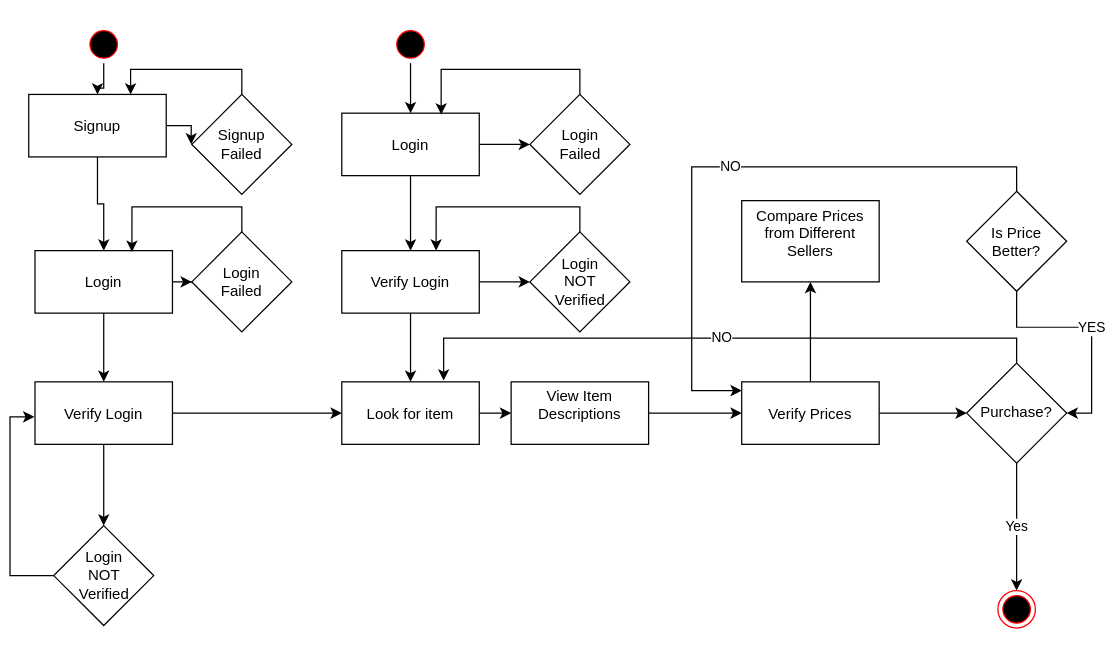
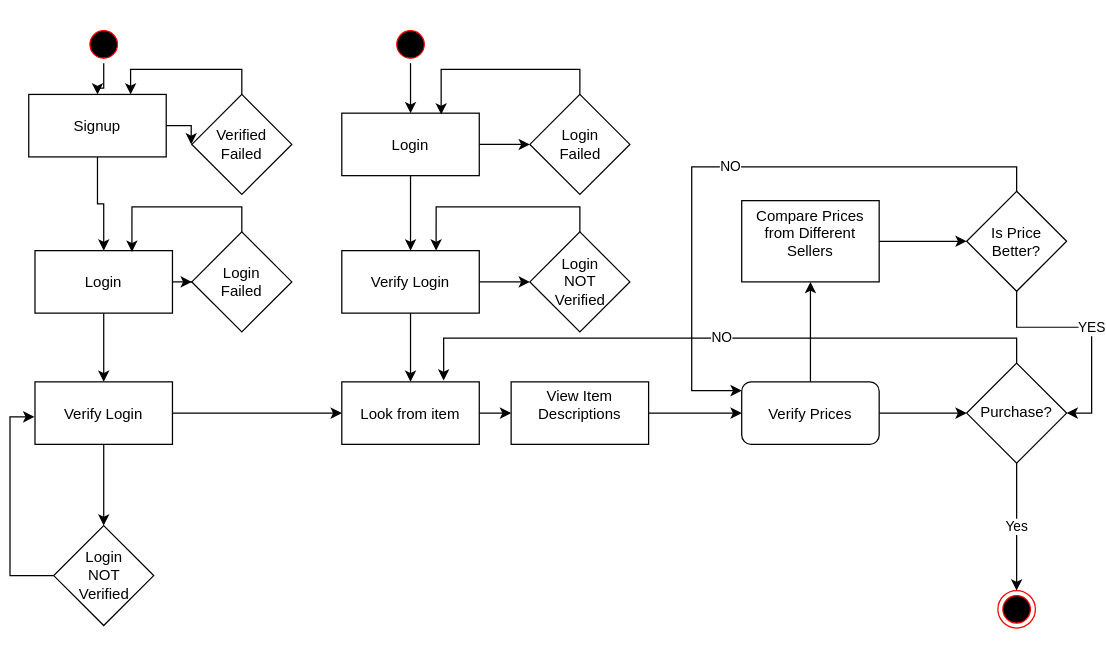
  <mxCell id="0" />
  <mxCell id="1" parent="0" />
  <mxCell id="2" style="edgeStyle=orthogonalEdgeStyle;rounded=0;orthogonalLoop=1;jettySize=auto;html=1;" edge="1" parent="1" source="13" target="29"><mxGeometry relative="1" as="geometry" /></mxCell>
  <mxCell id="3" value="" style="edgeStyle=orthogonalEdgeStyle;rounded=0;orthogonalLoop=1;jettySize=auto;html=1;" edge="1" parent="1" source="30" target="38"><mxGeometry relative="1" as="geometry" /></mxCell>
  <mxCell id="4" value="" style="edgeStyle=orthogonalEdgeStyle;rounded=0;orthogonalLoop=1;jettySize=auto;html=1;" edge="1" parent="1" source="5" target="8"><mxGeometry relative="1" as="geometry" /></mxCell>
  <mxCell id="5" value="" style="ellipse;shape=startState;fillColor=#000000;strokeColor=#ff0000;" vertex="1" parent="1"><mxGeometry x="65.5" y="20" width="30" height="30" as="geometry" /></mxCell>
  <mxCell id="6" value="" style="edgeStyle=orthogonalEdgeStyle;rounded=0;orthogonalLoop=1;jettySize=auto;html=1;" edge="1" parent="1" source="8" target="11"><mxGeometry relative="1" as="geometry" /></mxCell>
  <mxCell id="7" value="" style="edgeStyle=orthogonalEdgeStyle;rounded=0;orthogonalLoop=1;jettySize=auto;html=1;" edge="1" parent="1" source="8" target="19"><mxGeometry relative="1" as="geometry" /></mxCell>
  <mxCell id="8" value="Signup" style="" vertex="1" parent="1"><mxGeometry x="20.5" y="75" width="110" height="50" as="geometry" /></mxCell>
  <mxCell id="9" value="" style="edgeStyle=orthogonalEdgeStyle;rounded=0;orthogonalLoop=1;jettySize=auto;html=1;" edge="1" parent="1" source="11" target="13"><mxGeometry relative="1" as="geometry" /></mxCell>
  <mxCell id="10" value="" style="edgeStyle=orthogonalEdgeStyle;rounded=0;orthogonalLoop=1;jettySize=auto;html=1;" edge="1" parent="1" source="11" target="17"><mxGeometry relative="1" as="geometry" /></mxCell>
  <mxCell id="11" value="Login" style="" vertex="1" parent="1"><mxGeometry x="25.5" y="200" width="110" height="50" as="geometry" /></mxCell>
  <mxCell id="12" value="" style="edgeStyle=orthogonalEdgeStyle;rounded=0;orthogonalLoop=1;jettySize=auto;html=1;" edge="1" parent="1" source="13" target="15"><mxGeometry relative="1" as="geometry" /></mxCell>
  <mxCell id="13" value="Verify Login" style="" vertex="1" parent="1"><mxGeometry x="25.5" y="305" width="110" height="50" as="geometry" /></mxCell>
  <mxCell id="14" style="edgeStyle=orthogonalEdgeStyle;rounded=0;orthogonalLoop=1;jettySize=auto;html=1;exitX=0;exitY=0.5;exitDx=0;exitDy=0;entryX=-0.005;entryY=0.56;entryDx=0;entryDy=0;entryPerimeter=0;" edge="1" parent="1" source="15" target="13"><mxGeometry relative="1" as="geometry" /></mxCell>
  <mxCell id="15" value="&lt;div&gt;Login&lt;/div&gt;&lt;div&gt;NOT&lt;/div&gt;&lt;div&gt;Verified&lt;br&gt;&lt;/div&gt;" style="rhombus;whiteSpace=wrap;html=1;fillColor=rgb(255, 255, 255);" vertex="1" parent="1"><mxGeometry x="40.5" y="420" width="80" height="80" as="geometry" /></mxCell>
  <mxCell id="16" style="edgeStyle=orthogonalEdgeStyle;rounded=0;orthogonalLoop=1;jettySize=auto;html=1;exitX=0.5;exitY=0;exitDx=0;exitDy=0;entryX=0.705;entryY=0.02;entryDx=0;entryDy=0;entryPerimeter=0;" edge="1" parent="1" source="17" target="11"><mxGeometry relative="1" as="geometry" /></mxCell>
  <mxCell id="17" value="&lt;div&gt;Login&lt;/div&gt;&lt;div&gt;Failed&lt;br&gt;&lt;/div&gt;" style="rhombus;whiteSpace=wrap;html=1;fillColor=rgb(255, 255, 255);" vertex="1" parent="1"><mxGeometry x="151" y="185" width="80" height="80" as="geometry" /></mxCell>
  <mxCell id="18" style="edgeStyle=orthogonalEdgeStyle;rounded=0;orthogonalLoop=1;jettySize=auto;html=1;exitX=0.5;exitY=0;exitDx=0;exitDy=0;entryX=0.741;entryY=0;entryDx=0;entryDy=0;entryPerimeter=0;" edge="1" parent="1" source="19" target="8"><mxGeometry relative="1" as="geometry" /></mxCell>
- <mxCell id="19" value="&lt;div&gt;Signup&lt;/div&gt;&lt;div&gt;Failed&lt;br&gt;&lt;/div&gt;" style="rhombus;whiteSpace=wrap;html=1;fillColor=rgb(255, 255, 255);" vertex="1" parent="1"><mxGeometry x="151" y="75" width="80" height="80" as="geometry" /></mxCell>
+ <mxCell id="19" value="&lt;div&gt;Verified&lt;/div&gt;&lt;div&gt;Failed&lt;br&gt;&lt;/div&gt;" style="rhombus;whiteSpace=wrap;html=1;fillColor=rgb(255, 255, 255);" vertex="1" parent="1"><mxGeometry x="151" y="75" width="80" height="80" as="geometry" /></mxCell>
  <mxCell id="20" value="" style="edgeStyle=orthogonalEdgeStyle;rounded=0;orthogonalLoop=1;jettySize=auto;html=1;" edge="1" parent="1" source="21" target="24"><mxGeometry relative="1" as="geometry" /></mxCell>
  <mxCell id="21" value="" style="ellipse;shape=startState;fillColor=#000000;strokeColor=#ff0000;" vertex="1" parent="1"><mxGeometry x="311" y="20" width="30" height="30" as="geometry" /></mxCell>
  <mxCell id="22" value="" style="edgeStyle=orthogonalEdgeStyle;rounded=0;orthogonalLoop=1;jettySize=auto;html=1;" edge="1" parent="1" source="24" target="32"><mxGeometry relative="1" as="geometry" /></mxCell>
  <mxCell id="23" value="" style="edgeStyle=orthogonalEdgeStyle;rounded=0;orthogonalLoop=1;jettySize=auto;html=1;" edge="1" parent="1" source="24" target="27"><mxGeometry relative="1" as="geometry" /></mxCell>
  <mxCell id="24" value="Login" style="" vertex="1" parent="1"><mxGeometry x="271" y="90" width="110" height="50" as="geometry" /></mxCell>
  <mxCell id="25" value="" style="edgeStyle=orthogonalEdgeStyle;rounded=0;orthogonalLoop=1;jettySize=auto;html=1;" edge="1" parent="1" source="27" target="34"><mxGeometry relative="1" as="geometry" /></mxCell>
  <mxCell id="26" value="" style="edgeStyle=orthogonalEdgeStyle;rounded=0;orthogonalLoop=1;jettySize=auto;html=1;" edge="1" parent="1" source="27" target="29"><mxGeometry relative="1" as="geometry" /></mxCell>
  <mxCell id="27" value="Verify Login" style="" vertex="1" parent="1"><mxGeometry x="271" y="200" width="110" height="50" as="geometry" /></mxCell>
  <mxCell id="28" value="" style="edgeStyle=orthogonalEdgeStyle;rounded=0;orthogonalLoop=1;jettySize=auto;html=1;" edge="1" parent="1" source="29" target="30"><mxGeometry relative="1" as="geometry" /></mxCell>
- <mxCell id="29" value="Look for item" style="" vertex="1" parent="1"><mxGeometry x="271" y="305" width="110" height="50" as="geometry" /></mxCell>
+ <mxCell id="29" value="Look from item" style="" vertex="1" parent="1"><mxGeometry x="271" y="305" width="110" height="50" as="geometry" /></mxCell>
  <mxCell id="30" value="View Item&#10;Descriptions&#10;" style="fillColor=rgb(255, 255, 255);strokeColor=rgb(0, 0, 0);fontColor=rgb(0, 0, 0);" vertex="1" parent="1"><mxGeometry x="406.5" y="305" width="110" height="50" as="geometry" /></mxCell>
  <mxCell id="31" style="edgeStyle=orthogonalEdgeStyle;rounded=0;orthogonalLoop=1;jettySize=auto;html=1;exitX=0.5;exitY=0;exitDx=0;exitDy=0;entryX=0.723;entryY=0.02;entryDx=0;entryDy=0;entryPerimeter=0;" edge="1" parent="1" source="32" target="24"><mxGeometry relative="1" as="geometry" /></mxCell>
  <mxCell id="32" value="&lt;div&gt;Login&lt;/div&gt;&lt;div&gt;Failed&lt;br&gt;&lt;/div&gt;" style="rhombus;whiteSpace=wrap;html=1;fillColor=rgb(255, 255, 255);" vertex="1" parent="1"><mxGeometry x="421.5" y="75" width="80" height="80" as="geometry" /></mxCell>
  <mxCell id="33" style="edgeStyle=orthogonalEdgeStyle;rounded=0;orthogonalLoop=1;jettySize=auto;html=1;exitX=0.5;exitY=0;exitDx=0;exitDy=0;entryX=0.686;entryY=0;entryDx=0;entryDy=0;entryPerimeter=0;" edge="1" parent="1" source="34" target="27"><mxGeometry relative="1" as="geometry" /></mxCell>
  <mxCell id="34" value="&lt;div&gt;Login&lt;/div&gt;&lt;div&gt;NOT&lt;br&gt;&lt;/div&gt;&lt;div&gt;Verified&lt;br&gt;&lt;/div&gt;" style="rhombus;whiteSpace=wrap;html=1;fillColor=rgb(255, 255, 255);" vertex="1" parent="1"><mxGeometry x="421.5" y="185" width="80" height="80" as="geometry" /></mxCell>
  <mxCell id="35" value="" style="ellipse;shape=endState;fillColor=#000000;strokeColor=#ff0000" vertex="1" parent="1"><mxGeometry x="796" y="472" width="30" height="30" as="geometry" /></mxCell>
  <mxCell id="36" value="" style="edgeStyle=orthogonalEdgeStyle;rounded=0;orthogonalLoop=1;jettySize=auto;html=1;" edge="1" parent="1" source="38" target="40"><mxGeometry relative="1" as="geometry" /></mxCell>
  <mxCell id="37" value="" style="edgeStyle=orthogonalEdgeStyle;rounded=0;orthogonalLoop=1;jettySize=auto;html=1;" edge="1" parent="1" source="38" target="42"><mxGeometry relative="1" as="geometry" /></mxCell>
- <mxCell id="38" value="Verify Prices" style="fillColor=rgb(255, 255, 255);strokeColor=rgb(0, 0, 0);fontColor=rgb(0, 0, 0);" vertex="1" parent="1"><mxGeometry x="591" y="305" width="110" height="50" as="geometry" /></mxCell>
+ <mxCell id="38" value="Verify Prices" style="fillColor=rgb(255, 255, 255);strokeColor=rgb(0, 0, 0);fontColor=rgb(0, 0, 0);rounded=1;" vertex="1" parent="1"><mxGeometry x="591" y="305" width="110" height="50" as="geometry" /></mxCell>
  <mxCell id="39" value="Yes" style="edgeStyle=orthogonalEdgeStyle;rounded=0;orthogonalLoop=1;jettySize=auto;html=1;" edge="1" parent="1" source="40" target="35"><mxGeometry relative="1" as="geometry" /></mxCell>
  <mxCell id="40" value="Purchase?" style="rhombus;whiteSpace=wrap;html=1;fillColor=rgb(255, 255, 255);" vertex="1" parent="1"><mxGeometry x="771" y="290" width="80" height="80" as="geometry" /></mxCell>
+ <mxCell id="41" value="" style="edgeStyle=orthogonalEdgeStyle;rounded=0;orthogonalLoop=1;jettySize=auto;html=1;" edge="1" parent="1" source="42" target="45"><mxGeometry relative="1" as="geometry" /></mxCell>
  <mxCell id="42" value="Compare Prices&#10;from Different&#10;Sellers&#10;" style="fillColor=rgb(255, 255, 255);strokeColor=rgb(0, 0, 0);fontColor=rgb(0, 0, 0);" vertex="1" parent="1"><mxGeometry x="591" y="160" width="110" height="65" as="geometry" /></mxCell>
  <mxCell id="43" value="YES" style="edgeStyle=orthogonalEdgeStyle;rounded=0;orthogonalLoop=1;jettySize=auto;html=1;exitX=0.5;exitY=1;exitDx=0;exitDy=0;entryX=1;entryY=0.5;entryDx=0;entryDy=0;" edge="1" parent="1" source="45" target="40"><mxGeometry relative="1" as="geometry" /></mxCell>
  <mxCell id="44" value="NO" style="edgeStyle=orthogonalEdgeStyle;rounded=0;orthogonalLoop=1;jettySize=auto;html=1;exitX=0.5;exitY=0;exitDx=0;exitDy=0;entryX=0;entryY=0.14;entryDx=0;entryDy=0;entryPerimeter=0;" edge="1" parent="1" source="45" target="38"><mxGeometry relative="1" as="geometry"><mxPoint x="551" y="312" as="targetPoint" /><Array as="points"><mxPoint x="811" y="133" /><mxPoint x="551" y="133" /><mxPoint x="551" y="312" /></Array></mxGeometry></mxCell>
  <mxCell id="45" value="&lt;div&gt;Is Price&lt;/div&gt;&lt;div&gt;Better?&lt;br&gt;&lt;/div&gt;" style="rhombus;whiteSpace=wrap;html=1;fillColor=rgb(255, 255, 255);" vertex="1" parent="1"><mxGeometry x="771" y="152.5" width="80" height="80" as="geometry" /></mxCell>
  <mxCell id="46" value="NO" style="edgeStyle=orthogonalEdgeStyle;rounded=0;orthogonalLoop=1;jettySize=auto;html=1;exitX=0.5;exitY=0;exitDx=0;exitDy=0;entryX=0.741;entryY=-0.02;entryDx=0;entryDy=0;entryPerimeter=0;" edge="1" parent="1" source="40" target="29"><mxGeometry relative="1" as="geometry" /></mxCell>
